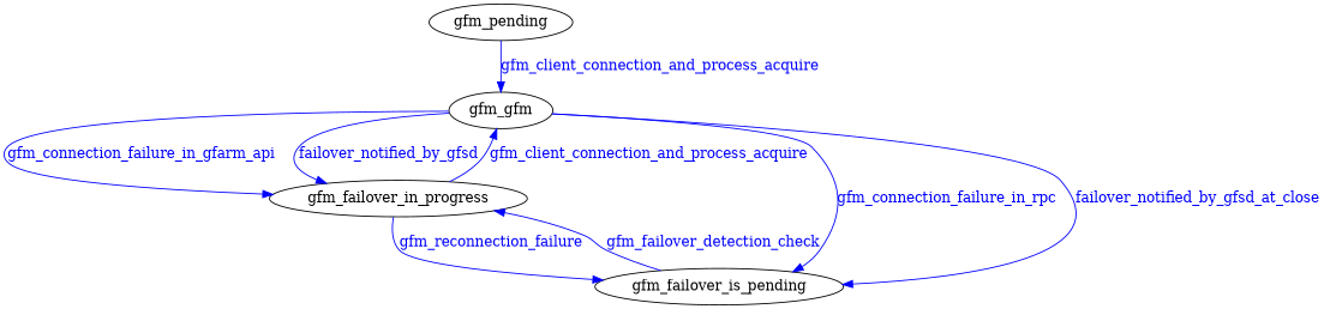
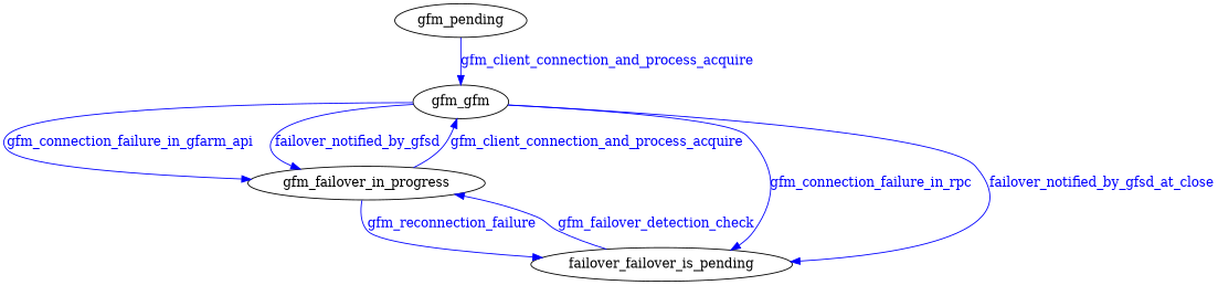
  digraph {
    edge [color=blue fontcolor=blue]
    n1 [label=gfm_pending]
    n2 [label=gfm_gfm]
    gfm_failover_in_progress
-   gfm_failover_is_pending
+   gfm_failover_is_pending [label=failover_failover_is_pending]
    n1 -> n2 [label=gfm_client_connection_and_process_acquire]
    n2 -> gfm_failover_in_progress [label=gfm_connection_failure_in_gfarm_api]
    n2 -> gfm_failover_in_progress [label=failover_notified_by_gfsd]
    n2 -> gfm_failover_is_pending [label=gfm_connection_failure_in_rpc]
    n2 -> gfm_failover_is_pending [label=failover_notified_by_gfsd_at_close]
    gfm_failover_in_progress -> n2 [label=gfm_client_connection_and_process_acquire]
    gfm_failover_in_progress -> gfm_failover_is_pending [label=gfm_reconnection_failure]
    gfm_failover_is_pending -> gfm_failover_in_progress [label=gfm_failover_detection_check]
  }
